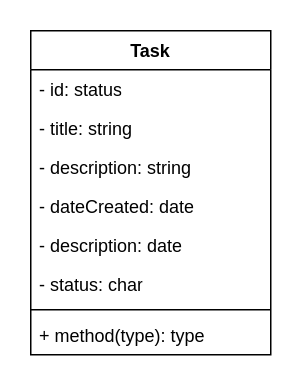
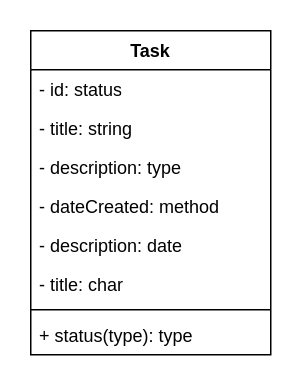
  <mxCell id="0" />
  <mxCell id="1" parent="0" />
  <mxCell id="2" value="Task" style="swimlane;fontStyle=1;align=center;verticalAlign=top;childLayout=stackLayout;horizontal=1;startSize=26;horizontalStack=0;resizeParent=1;resizeParentMax=0;resizeLast=0;collapsible=1;marginBottom=0;whiteSpace=wrap;html=1;" vertex="1" parent="1"><mxGeometry x="20" y="20" width="160" height="216" as="geometry" /></mxCell>
  <mxCell id="3" value="- id: status" style="text;strokeColor=none;fillColor=none;align=left;verticalAlign=top;spacingLeft=4;spacingRight=4;overflow=hidden;rotatable=0;points=[[0,0.5],[1,0.5]];portConstraint=eastwest;whiteSpace=wrap;html=1;" vertex="1" parent="2"><mxGeometry y="26" width="160" height="26" as="geometry" /></mxCell>
  <mxCell id="4" value="- title: string" style="text;strokeColor=none;fillColor=none;align=left;verticalAlign=top;spacingLeft=4;spacingRight=4;overflow=hidden;rotatable=0;points=[[0,0.5],[1,0.5]];portConstraint=eastwest;whiteSpace=wrap;html=1;" vertex="1" parent="2"><mxGeometry y="52" width="160" height="26" as="geometry" /></mxCell>
- <mxCell id="5" value="- description: string" style="text;strokeColor=none;fillColor=none;align=left;verticalAlign=top;spacingLeft=4;spacingRight=4;overflow=hidden;rotatable=0;points=[[0,0.5],[1,0.5]];portConstraint=eastwest;whiteSpace=wrap;html=1;" vertex="1" parent="2"><mxGeometry y="78" width="160" height="26" as="geometry" /></mxCell>
- <mxCell id="6" value="- dateCreated: date" style="text;strokeColor=none;fillColor=none;align=left;verticalAlign=top;spacingLeft=4;spacingRight=4;overflow=hidden;rotatable=0;points=[[0,0.5],[1,0.5]];portConstraint=eastwest;whiteSpace=wrap;html=1;" vertex="1" parent="2"><mxGeometry y="104" width="160" height="26" as="geometry" /></mxCell>
+ <mxCell id="5" value="- description: type" style="text;strokeColor=none;fillColor=none;align=left;verticalAlign=top;spacingLeft=4;spacingRight=4;overflow=hidden;rotatable=0;points=[[0,0.5],[1,0.5]];portConstraint=eastwest;whiteSpace=wrap;html=1;" vertex="1" parent="2"><mxGeometry y="78" width="160" height="26" as="geometry" /></mxCell>
+ <mxCell id="6" value="- dateCreated: method" style="text;strokeColor=none;fillColor=none;align=left;verticalAlign=top;spacingLeft=4;spacingRight=4;overflow=hidden;rotatable=0;points=[[0,0.5],[1,0.5]];portConstraint=eastwest;whiteSpace=wrap;html=1;" vertex="1" parent="2"><mxGeometry y="104" width="160" height="26" as="geometry" /></mxCell>
  <mxCell id="7" value="- description: date" style="text;strokeColor=none;fillColor=none;align=left;verticalAlign=top;spacingLeft=4;spacingRight=4;overflow=hidden;rotatable=0;points=[[0,0.5],[1,0.5]];portConstraint=eastwest;whiteSpace=wrap;html=1;" vertex="1" parent="2"><mxGeometry y="130" width="160" height="26" as="geometry" /></mxCell>
- <mxCell id="8" value="- status: char" style="text;strokeColor=none;fillColor=none;align=left;verticalAlign=top;spacingLeft=4;spacingRight=4;overflow=hidden;rotatable=0;points=[[0,0.5],[1,0.5]];portConstraint=eastwest;whiteSpace=wrap;html=1;" vertex="1" parent="2"><mxGeometry y="156" width="160" height="26" as="geometry" /></mxCell>
+ <mxCell id="8" value="- title: char" style="text;strokeColor=none;fillColor=none;align=left;verticalAlign=top;spacingLeft=4;spacingRight=4;overflow=hidden;rotatable=0;points=[[0,0.5],[1,0.5]];portConstraint=eastwest;whiteSpace=wrap;html=1;" vertex="1" parent="2"><mxGeometry y="156" width="160" height="26" as="geometry" /></mxCell>
  <mxCell id="9" value="" style="line;strokeWidth=1;fillColor=none;align=left;verticalAlign=middle;spacingTop=-1;spacingLeft=3;spacingRight=3;rotatable=0;labelPosition=right;points=[];portConstraint=eastwest;strokeColor=inherit;" vertex="1" parent="2"><mxGeometry y="182" width="160" height="8" as="geometry" /></mxCell>
- <mxCell id="10" value="+ method(type): type" style="text;strokeColor=none;fillColor=none;align=left;verticalAlign=top;spacingLeft=4;spacingRight=4;overflow=hidden;rotatable=0;points=[[0,0.5],[1,0.5]];portConstraint=eastwest;whiteSpace=wrap;html=1;" vertex="1" parent="2"><mxGeometry y="190" width="160" height="26" as="geometry" /></mxCell>
+ <mxCell id="10" value="+ status(type): type" style="text;strokeColor=none;fillColor=none;align=left;verticalAlign=top;spacingLeft=4;spacingRight=4;overflow=hidden;rotatable=0;points=[[0,0.5],[1,0.5]];portConstraint=eastwest;whiteSpace=wrap;html=1;" vertex="1" parent="2"><mxGeometry y="190" width="160" height="26" as="geometry" /></mxCell>
